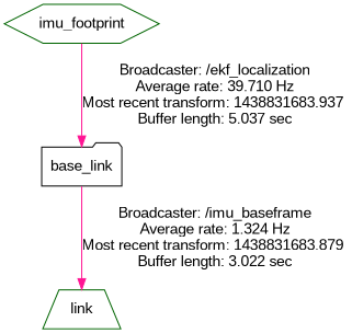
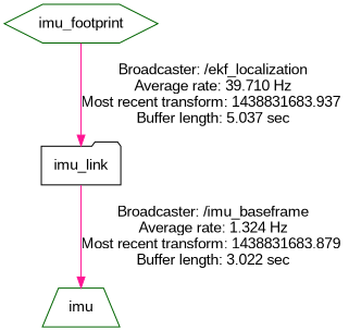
  digraph {
    fontname="Liberation Sans"
    node [color=darkgreen fontname="Liberation Sans"]
    edge [color=deeppink fontname="Liberation Sans"]
    n1 [label=imu_footprint shape=hexagon]
-   base_link [color=black shape=folder]
-   imu [shape=trapezium label=link]
+   base_link [color=black shape=folder label=imu_link]
+   imu [shape=trapezium]
    n1 -> base_link [label="Broadcaster: /ekf_localization\nAverage rate: 39.710 Hz\nMost recent transform: 1438831683.937 \nBuffer length: 5.037 sec\n"]
    base_link -> imu [label="Broadcaster: /imu_baseframe\nAverage rate: 1.324 Hz\nMost recent transform: 1438831683.879 \nBuffer length: 3.022 sec\n"]
  }
